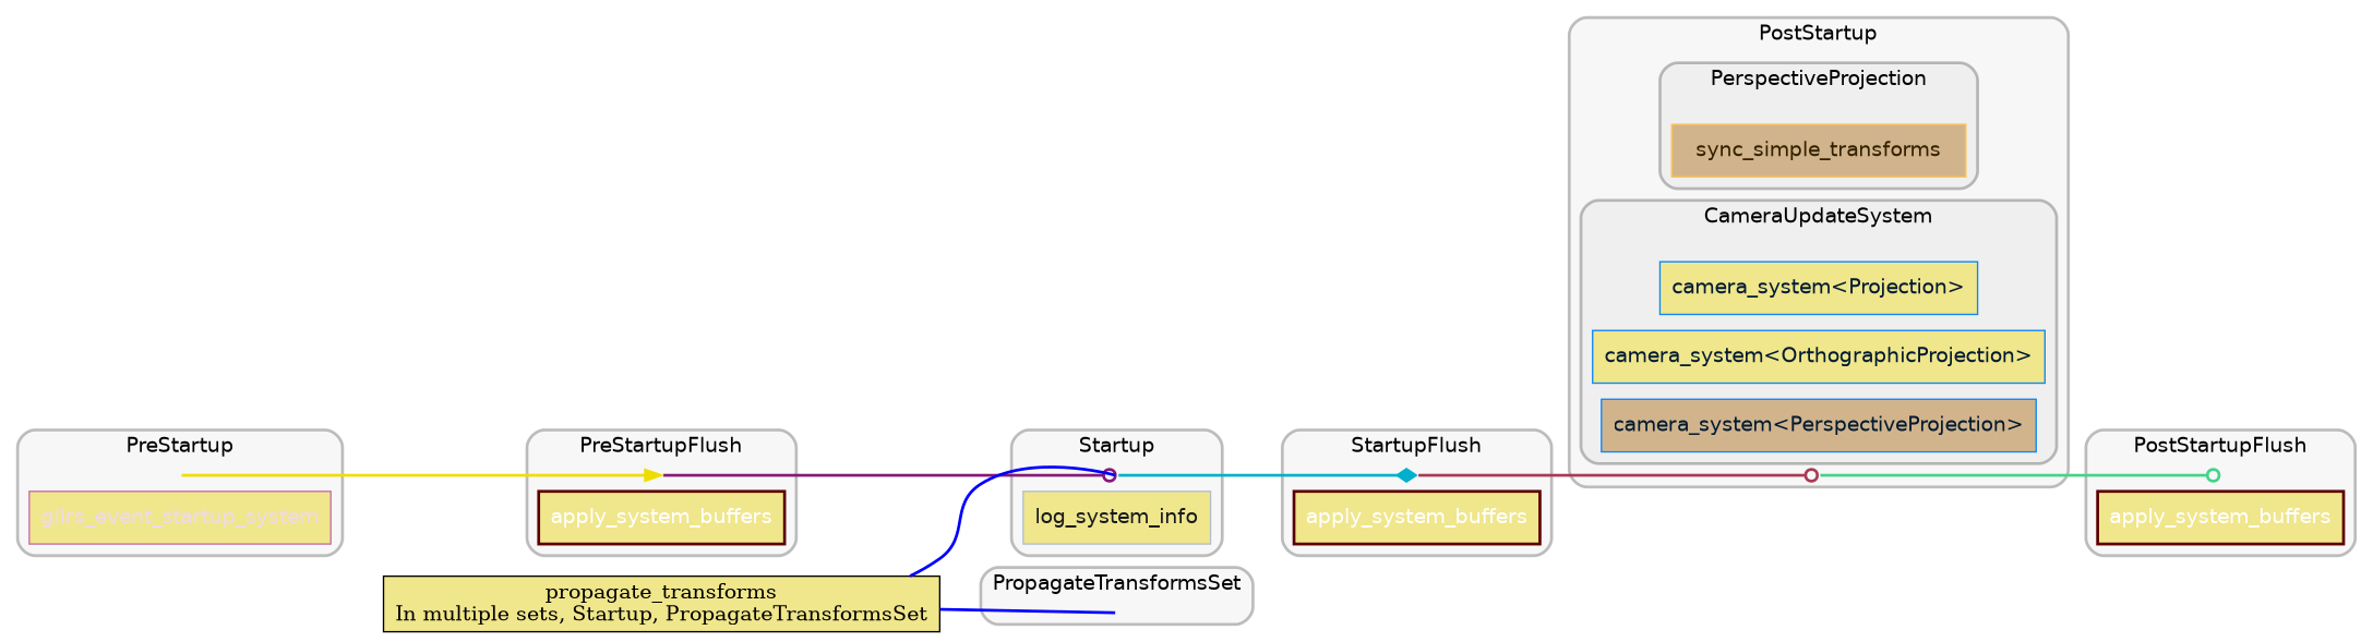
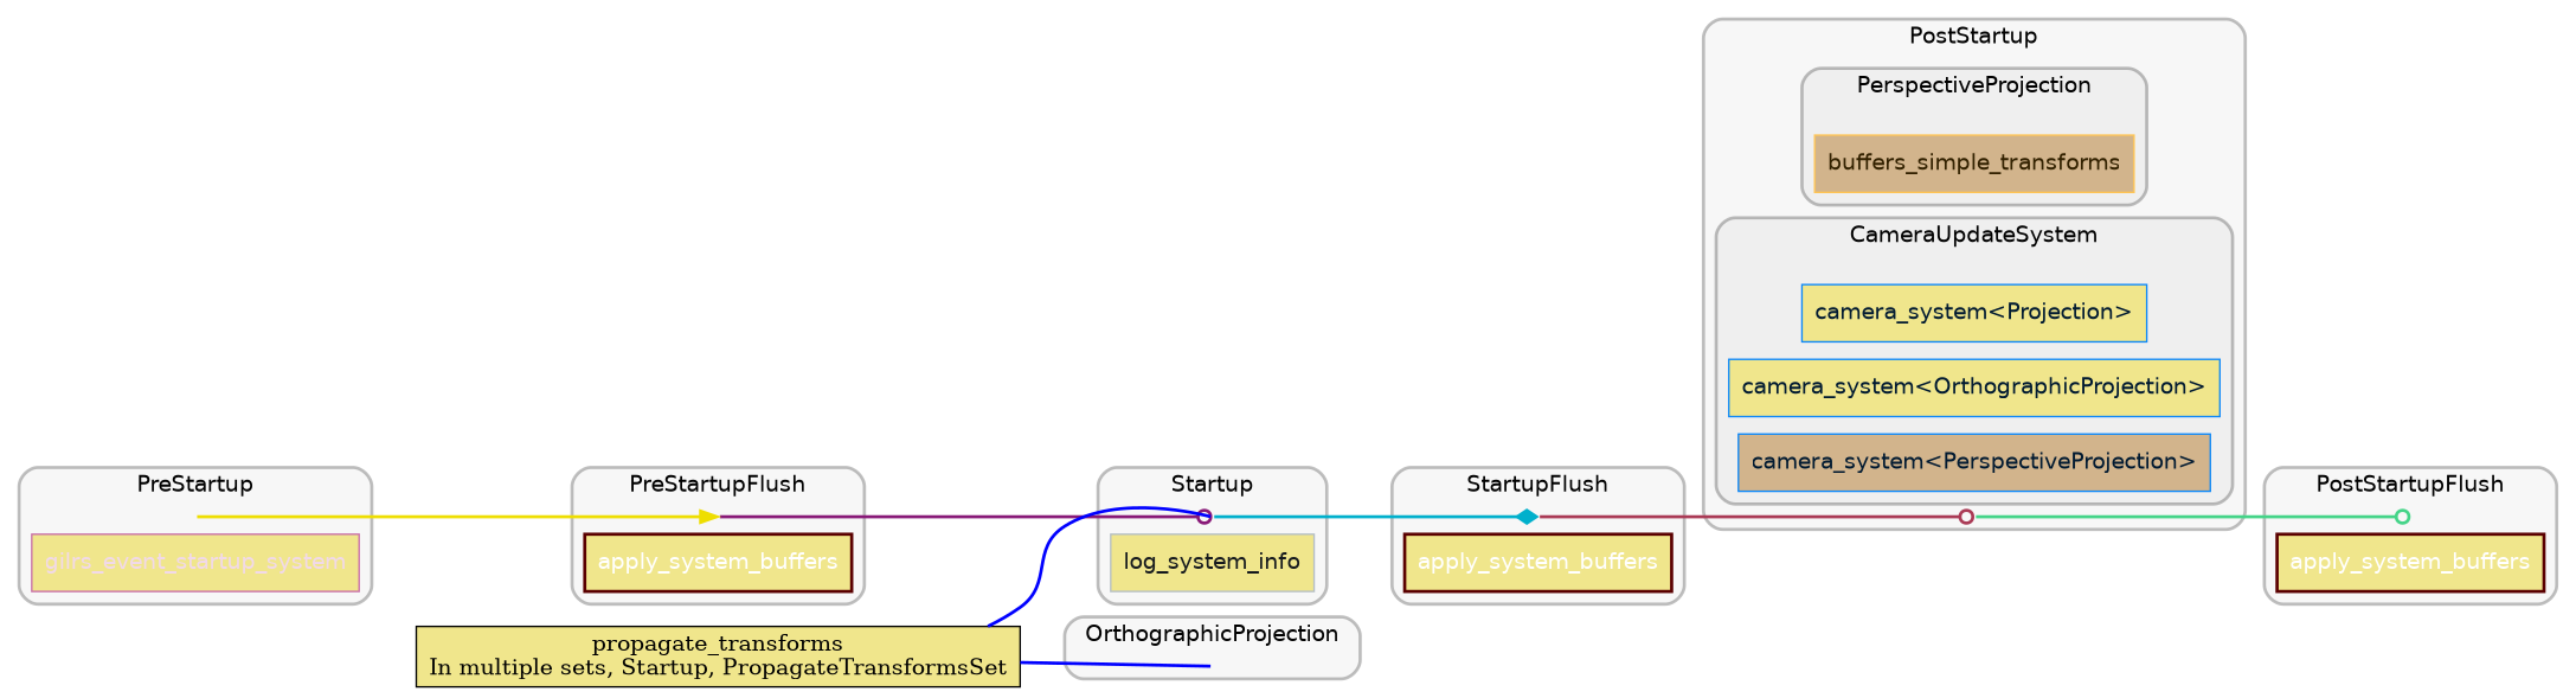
  digraph {
    bgcolor=white
    compound=true
    fontname=Helvetica
    nodesep=0.15
    rankdir=LR
    splines=spline
    node [shape=box style=filled]
    edge [color=blue penwidth=2 style=solid]
    "set_marker_node_Set(2)" [height=0 shape=point style=invis]
    n2 [color="#5a0000" fillcolor=khaki fontcolor="#ffffff" fontname=Helvetica label=apply_system_buffers penwidth=2]
    "set_marker_node_Set(0)" [height=0 shape=point style=invis]
    n4 [color="#b4bec7" fillcolor=khaki fontcolor="#15191d" fontname=Helvetica label=log_system_info penwidth=1]
    "set_marker_node_Set(3)" [height=0 shape=point style=invis]
    n6 [color="#5a0000" fillcolor=khaki fontcolor="#ffffff" fontname=Helvetica label=apply_system_buffers penwidth=2]
    "set_marker_node_Set(4)" [height=0 shape=point style=invis]
    n8 [color="#5a0000" fillcolor=khaki fontcolor="#ffffff" fontname=Helvetica label=apply_system_buffers penwidth=2]
    "set_marker_node_Set(5)" [height=0 shape=point style=invis]
    n10 [color="#c86da9" fillcolor=khaki fontcolor="#f1d9e9" fontname=Helvetica label=gilrs_event_startup_system penwidth=1]
    "set_marker_node_Set(7)" [height=0 shape=point style=invis]
-   n12 [color="#ffc453" fillcolor=tan fontcolor="#322100" fontname=Helvetica label=sync_simple_transforms penwidth=1]
+   n12 [color="#ffc453" fillcolor=tan fontcolor="#322100" fontname=Helvetica label=buffers_simple_transforms penwidth=1]
    "set_marker_node_Set(12)" [height=0 shape=point style=invis]
    n14 [color="#0c88f9" fillcolor=khaki fontcolor="#011a31" fontname=Helvetica label="camera_system<Projection>" penwidth=1]
    n15 [color="#0c88f9" fillcolor=khaki fontcolor="#011a31" fontname=Helvetica label="camera_system<OrthographicProjection>" penwidth=1]
    n16 [color="#0c88f9" fillcolor=tan fontcolor="#011a31" fontname=Helvetica label="camera_system<PerspectiveProjection>" penwidth=1]
    "set_marker_node_Set(6)" [height=0 shape=point style=invis]
    "set_marker_node_Set(9)" [height=0 shape=point style=invis]
    n19 [fillcolor=khaki label="propagate_transforms\nIn multiple sets, Startup, PropagateTransformsSet"]
    subgraph cluster_1 {
      color="#00000040"
      fillcolor="#00000008"
      label=PreStartupFlush
      penwidth=2
      style="rounded,filled"
      "set_marker_node_Set(2)"
      n2
    }
    subgraph cluster_2 {
      color="#00000040"
      fillcolor="#00000008"
      label=Startup
      penwidth=2
      style="rounded,filled"
      "set_marker_node_Set(0)"
      n4
    }
    subgraph cluster_3 {
      color="#00000040"
      fillcolor="#00000008"
      label=StartupFlush
      penwidth=2
      style="rounded,filled"
      "set_marker_node_Set(3)"
      n6
    }
    subgraph cluster_4 {
      color="#00000040"
      fillcolor="#00000008"
      label=PostStartupFlush
      penwidth=2
      style="rounded,filled"
      "set_marker_node_Set(4)"
      n8
    }
    subgraph cluster_5 {
      color="#00000040"
      fillcolor="#00000008"
      label=PreStartup
      penwidth=2
      style="rounded,filled"
      "set_marker_node_Set(5)"
      n10
    }
    subgraph cluster_6 {
      color="#00000040"
      fillcolor="#00000008"
      label=PostStartup
      penwidth=2
      style="rounded,filled"
      "set_marker_node_Set(6)"
      subgraph cluster_7 {
        color="#00000040"
        fillcolor="#00000008"
        label=PerspectiveProjection
        penwidth=2
        style="rounded,filled"
        "set_marker_node_Set(7)"
        n12
      }
      subgraph cluster_8 {
        color="#00000040"
        fillcolor="#00000008"
        label=CameraUpdateSystem
        penwidth=2
        style="rounded,filled"
        "set_marker_node_Set(12)"
        n14
        n15
        n16
      }
    }
    subgraph cluster_9 {
      color="#00000040"
      fillcolor="#00000008"
-     label=PropagateTransformsSet
+     label=OrthographicProjection
      penwidth=2
      style="rounded,filled"
      "set_marker_node_Set(9)"
    }
    "set_marker_node_Set(2)" -> "set_marker_node_Set(0)" [arrowhead=odot color="#881877"]
    "set_marker_node_Set(0)" -> "set_marker_node_Set(3)" [arrowhead=diamond color="#00b0cc"]
    "set_marker_node_Set(3)" -> "set_marker_node_Set(6)" [arrowhead=odot color="#aa3a55"]
    "set_marker_node_Set(5)" -> "set_marker_node_Set(2)" [color="#eede00" style=""]
    "set_marker_node_Set(6)" -> "set_marker_node_Set(4)" [arrowhead=odot color="#44d488" style=bold]
    n19 -> "set_marker_node_Set(0)" [dir=none style=bold]
    n19 -> "set_marker_node_Set(9)" [dir=none]
  }
